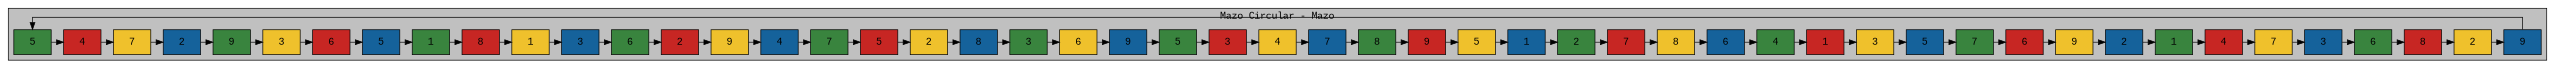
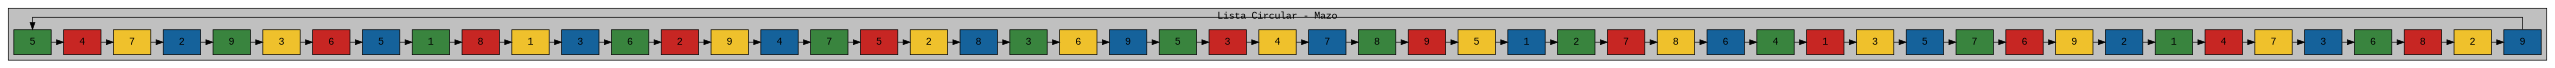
  digraph {
    splines=ortho
    fontname="Liberation Mono"
    node [fillcolor="#eFC12C" shape=box style=filled fontname="Liberation Mono"]
    edge [color=black fontname="Liberation Mono"]
    n1 [fillcolor="#c72623" label=4]
    n2 [label=7]
    n3 [fillcolor="#15629b" label=2]
    n4 [fillcolor="#39843e" label=9]
    n5 [label=3]
    n6 [fillcolor="#c72623" label=6]
    n7 [fillcolor="#15629b" label=5]
    n8 [fillcolor="#39843e" label=1]
    n9 [fillcolor="#c72623" label=8]
    n10 [label=1]
    n11 [fillcolor="#15629b" label=3]
    n12 [fillcolor="#39843e" label=6]
    n13 [fillcolor="#c72623" label=2]
    n14 [label=9]
    n15 [fillcolor="#15629b" label=4]
    n16 [fillcolor="#39843e" label=7]
    n17 [fillcolor="#c72623" label=5]
    n18 [label=2]
    n19 [fillcolor="#15629b" label=8]
    n20 [fillcolor="#39843e" label=3]
    n21 [label=6]
    n22 [fillcolor="#15629b" label=9]
    n23 [fillcolor="#39843e" label=5]
    n24 [fillcolor="#c72623" label=3]
    n25 [label=4]
    n26 [fillcolor="#15629b" label=7]
    n27 [fillcolor="#39843e" label=8]
    n28 [fillcolor="#c72623" label=9]
    n29 [label=5]
    n30 [fillcolor="#15629b" label=1]
    n31 [fillcolor="#39843e" label=2]
    n32 [fillcolor="#c72623" label=7]
    n33 [label=8]
    n34 [fillcolor="#15629b" label=6]
    n35 [fillcolor="#39843e" label=4]
    n36 [fillcolor="#c72623" label=1]
    n37 [label=3]
    n38 [fillcolor="#15629b" label=5]
    n39 [fillcolor="#39843e" label=7]
    n40 [fillcolor="#c72623" label=6]
    n41 [label=9]
    n42 [fillcolor="#15629b" label=2]
    n43 [fillcolor="#39843e" label=1]
    n44 [fillcolor="#c72623" label=4]
    n45 [label=7]
    n46 [fillcolor="#15629b" label=3]
    n47 [fillcolor="#39843e" label=6]
    n48 [fillcolor="#c72623" label=8]
    n49 [label=2]
    n50 [fillcolor="#15629b" label=9]
    n51 [fillcolor="#39843e" label=5]
    subgraph cluster_1 {
      bgcolor=gray
-     label="Mazo Circular - Mazo"
+     label="Lista Circular - Mazo"
      subgraph sub_2 {
        bgcolor=gray
        label="Lista Circular - Mazo"
        rank=same
        n1
        n2
        n3
        n4
        n5
        n6
        n7
        n8
        n9
        n10
        n11
        n12
        n13
        n14
        n15
        n16
        n17
        n18
        n19
        n20
        n21
        n22
        n23
        n24
        n25
        n26
        n27
        n28
        n29
        n30
        n31
        n32
        n33
        n34
        n35
        n36
        n37
        n38
        n39
        n40
        n41
        n42
        n43
        n44
        n45
        n46
        n47
        n48
        n49
        n50
        n51
      }
    }
    n1 -> n2
    n2 -> n3
    n3 -> n4
    n4 -> n5
    n5 -> n6
    n6 -> n7
    n7 -> n8
    n8 -> n9
    n9 -> n10
    n10 -> n11
    n11 -> n12
    n12 -> n13
    n13 -> n14
    n14 -> n15
    n15 -> n16
    n16 -> n17
    n17 -> n18
    n18 -> n19
    n19 -> n20
    n20 -> n21
    n21 -> n22
    n22 -> n23
    n23 -> n24
    n24 -> n25
    n25 -> n26
    n26 -> n27
    n27 -> n28
    n28 -> n29
    n29 -> n30
    n30 -> n31
    n31 -> n32
    n32 -> n33
    n33 -> n34
    n34 -> n35
    n35 -> n36
    n36 -> n37
    n37 -> n38
    n38 -> n39
    n39 -> n40
    n40 -> n41
    n41 -> n42
    n42 -> n43
    n43 -> n44
    n44 -> n45
    n45 -> n46
    n46 -> n47
    n47 -> n48
    n48 -> n49
    n49 -> n50
    n50 -> n51
    n51 -> n1 [color=""]
  }
